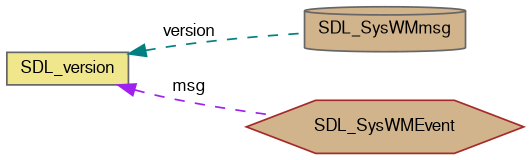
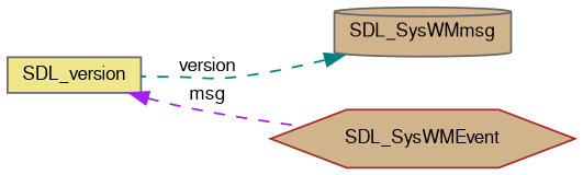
  digraph {
    rankdir=LR
    node [color=gray40 fillcolor=tan fontname=FreeSans fontsize=10 style=filled]
    edge [dir=back fontname=FreeSans fontsize=10 labelfontname=FreeSans labelfontsize=10 style=dashed]
    n1 [color=brown fontcolor=black height=0.2 label=SDL_SysWMEvent shape=hexagon width=0.4]
    n2 [height=0.2 label=SDL_SysWMmsg shape=cylinder width=0.4]
    n3 [fillcolor=khaki height=0.2 label=SDL_version shape=box width=0.4]
    n3 -> n1 [color=purple label=" msg"]
-   n3 -> n2 [color=teal label=" version"]
+   n2 -> n3 [color=teal label=" version"]
  }
